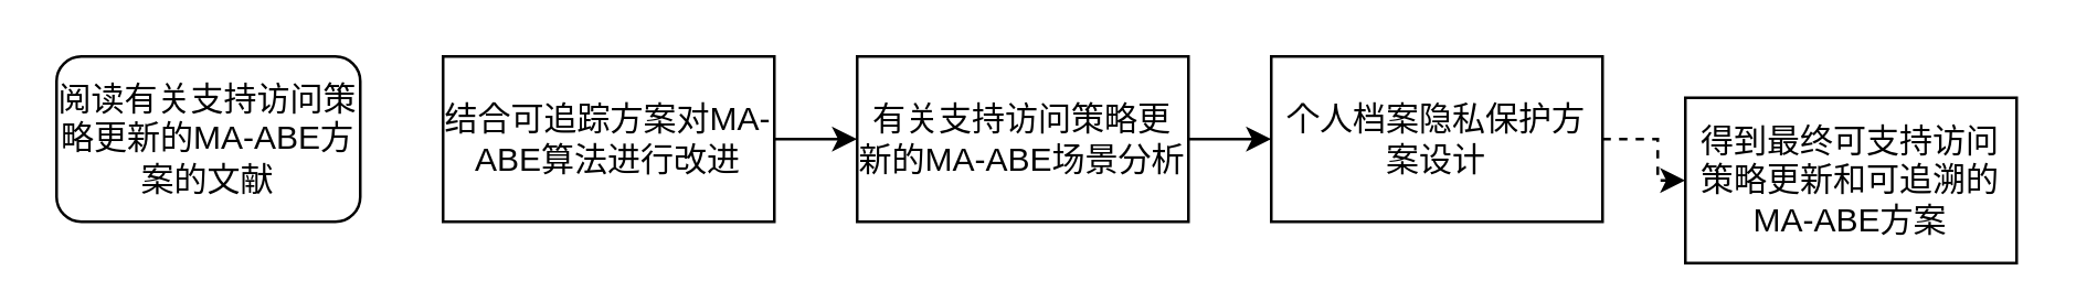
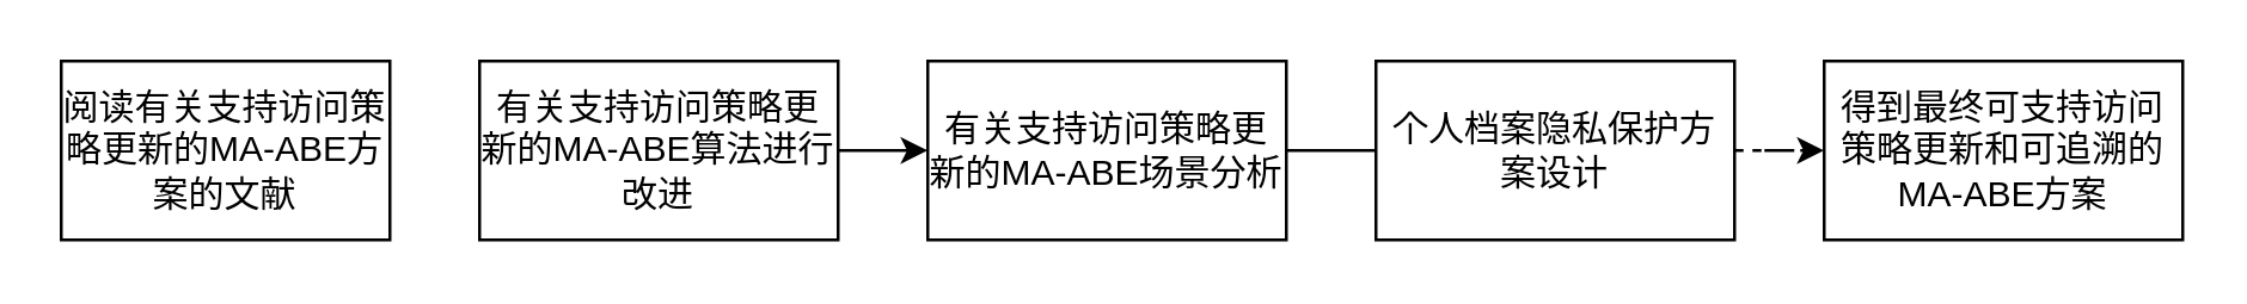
  <mxCell id="0" />
  <mxCell id="1" parent="0" />
- <mxCell id="2" value="阅读有关支持访问策略更新的MA-ABE方案的文献" style="whiteSpace=wrap;html=1;rounded=1;" parent="1" vertex="1"><mxGeometry x="20" y="20" width="110" height="60" as="geometry" /></mxCell>
- <mxCell id="3" value="" style="edgeStyle=orthogonalEdgeStyle;rounded=0;orthogonalLoop=1;jettySize=auto;html=1;" edge="1" parent="1" source="4" target="8"><mxGeometry relative="1" as="geometry" /></mxCell>
+ <mxCell id="2" value="阅读有关支持访问策略更新的MA-ABE方案的文献" style="rounded=0;whiteSpace=wrap;html=1;" parent="1" vertex="1"><mxGeometry x="20" y="20" width="110" height="60" as="geometry" /></mxCell>
+ <mxCell id="3" value="" style="edgeStyle=orthogonalEdgeStyle;rounded=0;orthogonalLoop=1;jettySize=auto;html=1;endArrow=none;" edge="1" parent="1" source="4" target="8"><mxGeometry relative="1" as="geometry" /></mxCell>
  <mxCell id="4" value="有关支持访问策略更新的MA-ABE场景分析" style="whiteSpace=wrap;html=1;rounded=0;" parent="1" vertex="1"><mxGeometry x="310" y="20" width="120" height="60" as="geometry" /></mxCell>
  <mxCell id="5" value="" style="edgeStyle=orthogonalEdgeStyle;rounded=0;orthogonalLoop=1;jettySize=auto;html=1;" edge="1" parent="1" source="6" target="4"><mxGeometry relative="1" as="geometry" /></mxCell>
- <mxCell id="6" value="结合可追踪方案对MA-ABE算法进行改进" style="whiteSpace=wrap;html=1;rounded=0;" parent="1" vertex="1"><mxGeometry x="160" y="20" width="120" height="60" as="geometry" /></mxCell>
+ <mxCell id="6" value="有关支持访问策略更新的MA-ABE算法进行改进" style="whiteSpace=wrap;html=1;rounded=0;" parent="1" vertex="1"><mxGeometry x="160" y="20" width="120" height="60" as="geometry" /></mxCell>
  <mxCell id="7" value="" style="edgeStyle=orthogonalEdgeStyle;rounded=0;orthogonalLoop=1;jettySize=auto;html=1;dashed=1;" parent="1" source="8" target="9" edge="1"><mxGeometry relative="1" as="geometry" /></mxCell>
  <mxCell id="8" value="个人档案隐私保护方案设计" style="whiteSpace=wrap;html=1;rounded=0;" parent="1" vertex="1"><mxGeometry x="460" y="20" width="120" height="60" as="geometry" /></mxCell>
- <mxCell id="9" value="得到最终可支持访问策略更新和可追溯的MA-ABE方案" style="whiteSpace=wrap;html=1;rounded=0;" parent="1" vertex="1"><mxGeometry x="610" y="35" width="120" height="60" as="geometry" /></mxCell>
+ <mxCell id="9" value="得到最终可支持访问策略更新和可追溯的MA-ABE方案" style="whiteSpace=wrap;html=1;rounded=0;" parent="1" vertex="1"><mxGeometry x="610" y="20" width="120" height="60" as="geometry" /></mxCell>
